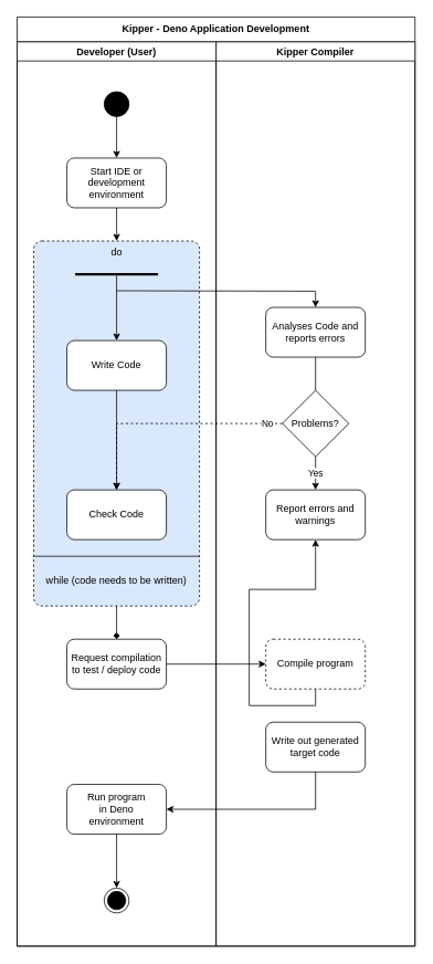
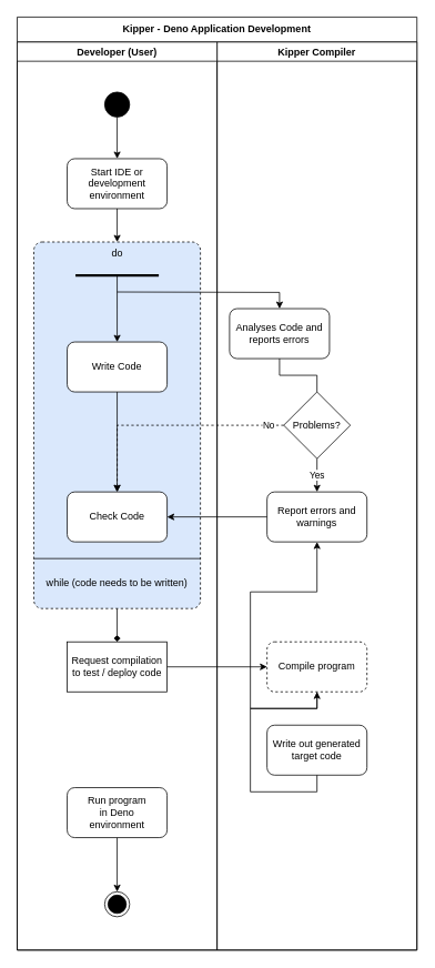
  <mxCell id="0" />
  <mxCell id="1" parent="0" />
  <mxCell id="2" value="Kipper - Deno Application Development" style="swimlane;whiteSpace=wrap;html=1;startSize=30;" parent="1" vertex="1"><mxGeometry x="20" y="20" width="480" height="1120" as="geometry" /></mxCell>
  <mxCell id="3" value="Kipper Compiler" style="swimlane;whiteSpace=wrap;html=1;" parent="2" vertex="1"><mxGeometry x="240" y="30" width="240" height="1090" as="geometry" /></mxCell>
  <mxCell id="4" style="edgeStyle=orthogonalEdgeStyle;rounded=0;orthogonalLoop=1;jettySize=auto;html=1;exitX=0.5;exitY=1;exitDx=0;exitDy=0;entryX=0.5;entryY=0;entryDx=0;entryDy=0;strokeWidth=1;endArrow=none;endFill=1;" parent="3" source="5" target="7" edge="1"><mxGeometry relative="1" as="geometry" /></mxCell>
- <mxCell id="5" value="Analyses Code and reports errors" style="rounded=1;whiteSpace=wrap;html=1;" parent="3" vertex="1"><mxGeometry x="60" y="320" width="120" height="60" as="geometry" /></mxCell>
+ <mxCell id="5" value="Analyses Code and reports errors" style="rounded=1;whiteSpace=wrap;html=1;" parent="3" vertex="1"><mxGeometry x="15" y="320" width="120" height="60" as="geometry" /></mxCell>
  <mxCell id="6" value="Yes" style="edgeStyle=orthogonalEdgeStyle;rounded=0;orthogonalLoop=1;jettySize=auto;html=1;exitX=0.5;exitY=1;exitDx=0;exitDy=0;entryX=0.5;entryY=0;entryDx=0;entryDy=0;strokeWidth=1;endArrow=classic;endFill=1;" parent="3" source="7" target="8" edge="1"><mxGeometry relative="1" as="geometry"><Array as="points"><mxPoint x="120" y="520" /><mxPoint x="120" y="520" /></Array><mxPoint as="offset" /></mxGeometry></mxCell>
  <mxCell id="7" value="Problems?" style="rhombus;whiteSpace=wrap;html=1;" parent="3" vertex="1"><mxGeometry x="80" y="420" width="80" height="80" as="geometry" /></mxCell>
  <mxCell id="8" value="Report errors and warnings" style="rounded=1;whiteSpace=wrap;html=1;" parent="3" vertex="1"><mxGeometry x="60" y="540" width="120" height="60" as="geometry" /></mxCell>
  <mxCell id="9" style="edgeStyle=orthogonalEdgeStyle;rounded=0;orthogonalLoop=1;jettySize=auto;html=1;exitX=0.5;exitY=1;exitDx=0;exitDy=0;" edge="1" parent="3" source="10" target="8"><mxGeometry relative="1" as="geometry" /></mxCell>
  <mxCell id="10" value="Compile program" style="rounded=1;whiteSpace=wrap;html=1;dashed=1;" parent="3" vertex="1"><mxGeometry x="60" y="720" width="120" height="60" as="geometry" /></mxCell>
  <mxCell id="11" value="Write out generated&lt;br&gt;target code" style="rounded=1;whiteSpace=wrap;html=1;" vertex="1" parent="3"><mxGeometry x="60" y="820" width="120" height="60" as="geometry" /></mxCell>
  <mxCell id="12" value="Developer (User)" style="swimlane;whiteSpace=wrap;html=1;startSize=23;" parent="2" vertex="1"><mxGeometry y="30" width="240" height="1090" as="geometry" /></mxCell>
  <mxCell id="13" value="do" style="html=1;align=center;verticalAlign=top;rounded=1;absoluteArcSize=1;arcSize=20;dashed=1;fillColor=#dae8fc;" parent="12" vertex="1"><mxGeometry x="20" y="240" width="200" height="440" as="geometry" /></mxCell>
  <mxCell id="14" value="" style="ellipse;fillColor=strokeColor;" parent="12" vertex="1"><mxGeometry x="105" y="60" width="30" height="30" as="geometry" /></mxCell>
  <mxCell id="15" style="edgeStyle=orthogonalEdgeStyle;rounded=0;orthogonalLoop=1;jettySize=auto;html=1;exitX=0.5;exitY=1;exitDx=0;exitDy=0;entryX=0.5;entryY=0;entryDx=0;entryDy=0;" parent="12" source="14" target="18" edge="1"><mxGeometry relative="1" as="geometry"><mxPoint x="120" y="190" as="sourcePoint" /><mxPoint x="130" y="120" as="targetPoint" /></mxGeometry></mxCell>
  <mxCell id="16" value="" style="ellipse;html=1;shape=endState;fillColor=strokeColor;" parent="12" vertex="1"><mxGeometry x="105" y="1020" width="30" height="30" as="geometry" /></mxCell>
  <mxCell id="17" style="edgeStyle=orthogonalEdgeStyle;rounded=0;orthogonalLoop=1;jettySize=auto;html=1;exitX=0.5;exitY=1;exitDx=0;exitDy=0;entryX=0.5;entryY=0;entryDx=0;entryDy=0;" parent="12" source="18" target="13" edge="1"><mxGeometry relative="1" as="geometry"><mxPoint x="170" y="210" as="targetPoint" /></mxGeometry></mxCell>
  <mxCell id="18" value="Start IDE or development&lt;br&gt;environment" style="rounded=1;whiteSpace=wrap;html=1;" parent="12" vertex="1"><mxGeometry x="60" y="140" width="120" height="60" as="geometry" /></mxCell>
  <mxCell id="19" value="" style="html=1;rounded=0;strokeWidth=3;endArrow=none;endFill=0;" parent="12" edge="1"><mxGeometry width="100" relative="1" as="geometry"><mxPoint x="70" y="280" as="sourcePoint" /><mxPoint x="170" y="280" as="targetPoint" /></mxGeometry></mxCell>
  <mxCell id="20" style="edgeStyle=orthogonalEdgeStyle;rounded=0;orthogonalLoop=1;jettySize=auto;html=1;exitX=0.5;exitY=1;exitDx=0;exitDy=0;entryX=0.5;entryY=0;entryDx=0;entryDy=0;strokeWidth=1;endArrow=classic;endFill=1;" parent="12" source="21" target="22" edge="1"><mxGeometry relative="1" as="geometry" /></mxCell>
  <mxCell id="21" value="Write Code" style="rounded=1;whiteSpace=wrap;html=1;" parent="12" vertex="1"><mxGeometry x="60" y="360" width="120" height="60" as="geometry" /></mxCell>
  <mxCell id="22" value="Check Code" style="rounded=1;whiteSpace=wrap;html=1;" parent="12" vertex="1"><mxGeometry x="60" y="540" width="120" height="60" as="geometry" /></mxCell>
  <mxCell id="23" style="edgeStyle=orthogonalEdgeStyle;rounded=0;orthogonalLoop=1;jettySize=auto;html=1;exitX=0.5;exitY=1;exitDx=0;exitDy=0;entryX=0.5;entryY=0;entryDx=0;entryDy=0;strokeWidth=1;endArrow=diamond;endFill=1;" parent="12" source="24" target="26" edge="1"><mxGeometry relative="1" as="geometry" /></mxCell>
  <mxCell id="24" value="while (code needs to be written)" style="text;html=1;strokeColor=none;fillColor=none;align=center;verticalAlign=middle;whiteSpace=wrap;rounded=0;" parent="12" vertex="1"><mxGeometry x="20" y="620" width="200" height="60" as="geometry" /></mxCell>
  <mxCell id="25" value="" style="endArrow=none;html=1;rounded=0;exitX=0;exitY=0;exitDx=0;exitDy=0;entryX=1;entryY=0;entryDx=0;entryDy=0;" parent="12" source="24" target="24" edge="1"><mxGeometry width="50" height="50" relative="1" as="geometry"><mxPoint x="20" y="600.0" as="sourcePoint" /><mxPoint x="220" y="600.0" as="targetPoint" /></mxGeometry></mxCell>
- <mxCell id="26" value="Request compilation&lt;br style=&quot;border-color: var(--border-color);&quot;&gt;to test / deploy code" style="rounded=1;whiteSpace=wrap;html=1;" parent="12" vertex="1"><mxGeometry x="60" y="720" width="120" height="60" as="geometry" /></mxCell>
+ <mxCell id="26" value="Request compilation&lt;br style=&quot;border-color: var(--border-color);&quot;&gt;to test / deploy code" style="whiteSpace=wrap;html=1;rounded=0;" parent="12" vertex="1"><mxGeometry x="60" y="720" width="120" height="60" as="geometry" /></mxCell>
  <mxCell id="27" style="edgeStyle=orthogonalEdgeStyle;rounded=0;orthogonalLoop=1;jettySize=auto;html=1;exitX=0.5;exitY=1;exitDx=0;exitDy=0;entryX=0.5;entryY=0;entryDx=0;entryDy=0;strokeWidth=1;endArrow=classic;endFill=1;" parent="12" source="28" target="16" edge="1"><mxGeometry relative="1" as="geometry" /></mxCell>
  <mxCell id="28" value="Run program &lt;br&gt;in Deno&lt;br&gt;environment" style="rounded=1;whiteSpace=wrap;html=1;" parent="12" vertex="1"><mxGeometry x="60" y="895" width="120" height="60" as="geometry" /></mxCell>
+ <mxCell id="29" style="edgeStyle=orthogonalEdgeStyle;rounded=0;orthogonalLoop=1;jettySize=auto;html=1;exitX=0;exitY=0.5;exitDx=0;exitDy=0;strokeWidth=1;endArrow=classic;endFill=1;" parent="2" source="8" target="22" edge="1"><mxGeometry relative="1" as="geometry" /></mxCell>
  <mxCell id="30" style="edgeStyle=orthogonalEdgeStyle;rounded=0;orthogonalLoop=1;jettySize=auto;html=1;exitX=0;exitY=0.5;exitDx=0;exitDy=0;entryX=0.5;entryY=0;entryDx=0;entryDy=0;strokeWidth=1;endArrow=classic;endFill=1;dashed=1;" parent="2" source="7" target="22" edge="1"><mxGeometry relative="1" as="geometry" /></mxCell>
  <mxCell id="31" value="No" style="edgeLabel;html=1;align=center;verticalAlign=middle;resizable=0;points=[];" parent="30" vertex="1" connectable="0"><mxGeometry x="-0.897" y="2" relative="1" as="geometry"><mxPoint x="-5" y="-2" as="offset" /></mxGeometry></mxCell>
  <mxCell id="32" style="edgeStyle=orthogonalEdgeStyle;rounded=0;orthogonalLoop=1;jettySize=auto;html=1;exitX=1;exitY=0.5;exitDx=0;exitDy=0;entryX=0;entryY=0.5;entryDx=0;entryDy=0;strokeWidth=1;endArrow=classic;endFill=1;" parent="2" source="26" target="10" edge="1"><mxGeometry relative="1" as="geometry" /></mxCell>
- <mxCell id="33" style="edgeStyle=orthogonalEdgeStyle;rounded=0;orthogonalLoop=1;jettySize=auto;html=1;exitX=0.5;exitY=1;exitDx=0;exitDy=0;entryX=1;entryY=0.5;entryDx=0;entryDy=0;" edge="1" parent="2" source="11" target="28"><mxGeometry relative="1" as="geometry" /></mxCell>
+ <mxCell id="33" style="edgeStyle=orthogonalEdgeStyle;rounded=0;orthogonalLoop=1;jettySize=auto;html=1;exitX=0.5;exitY=1;exitDx=0;exitDy=0;" edge="1" parent="2" source="11" target="10"><mxGeometry relative="1" as="geometry" /></mxCell>
  <mxCell id="34" value="" style="endArrow=classic;html=1;rounded=0;strokeWidth=1;entryX=0.5;entryY=0;entryDx=0;entryDy=0;edgeStyle=orthogonalEdgeStyle;" parent="1" target="21" edge="1"><mxGeometry width="50" height="50" relative="1" as="geometry"><mxPoint x="140" y="330" as="sourcePoint" /><mxPoint x="210" y="320" as="targetPoint" /><Array as="points"><mxPoint x="140" y="370" /><mxPoint x="140" y="370" /></Array></mxGeometry></mxCell>
  <mxCell id="35" value="" style="endArrow=classic;html=1;rounded=0;strokeWidth=1;entryX=0.5;entryY=0;entryDx=0;entryDy=0;edgeStyle=orthogonalEdgeStyle;" parent="1" target="5" edge="1"><mxGeometry width="50" height="50" relative="1" as="geometry"><mxPoint x="140" y="350" as="sourcePoint" /><mxPoint x="450" y="450" as="targetPoint" /></mxGeometry></mxCell>
